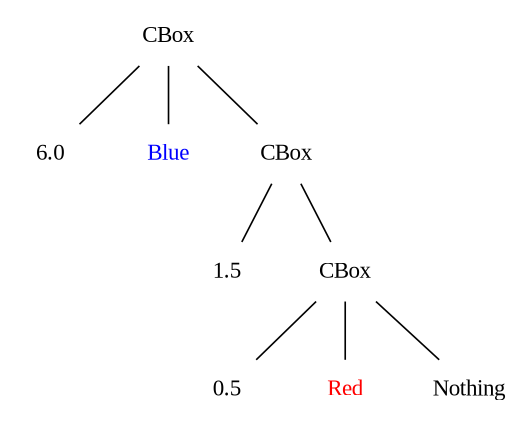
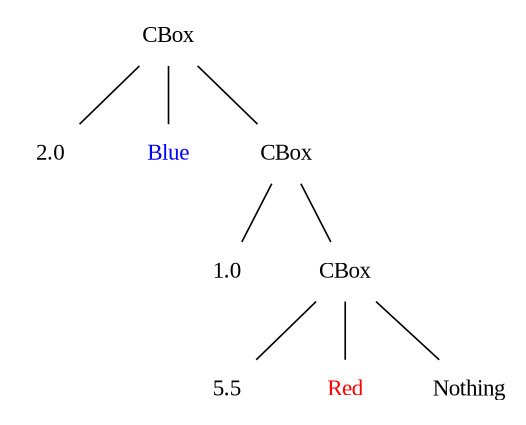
  digraph {
    fontname="Liberation Serif"
    node [fontname="Liberation Serif" shape=plaintext]
    edge [dir=none fontname="Liberation Serif"]
    n1 [label=CBox]
-   2.0 [label=6.0]
+   2.0
    Blue [fontcolor=blue]
    n4 [label=CBox]
-   1.0 [label=1.5]
+   1.0
    n6 [label=CBox]
-   0.5
+   0.5 [label=5.5]
    Red [fontcolor=red]
    Nothing
    n1 -> 2.0
    n1 -> Blue
    n1 -> n4
    n4 -> 1.0
    n4 -> n6
    n6 -> 0.5
    n6 -> Red
    n6 -> Nothing
  }
